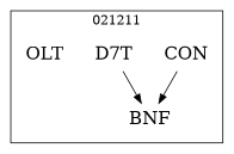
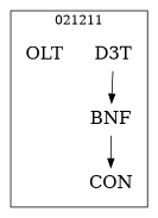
  strict digraph {
    node [fontsize=20 shape=plaintext]
    n1 [label=CON]
    n2 [label=BNF]
-   n3 [label=D7T]
+   n3 [label=D3T]
    n4 [label=OLT]
    subgraph cluster_1 {
      label=021211
      labeldoc=t
      n1
      n2
      n3
      n4
    }
-   n1 -> n2
+   n2 -> n1
    n3 -> n2
  }
